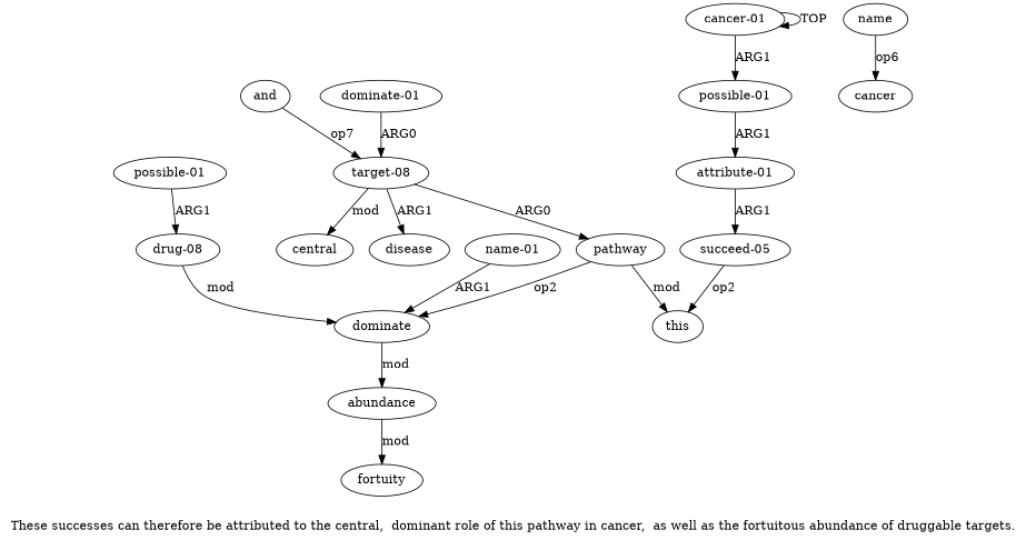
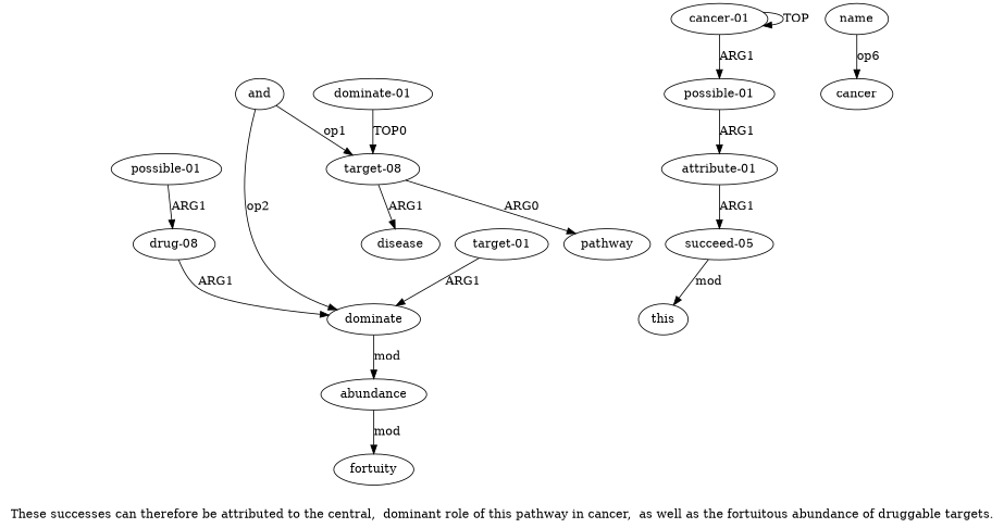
  digraph {
    label="These successes can therefore be attributed to the central,  dominant role of this pathway in cancer,  as well as the fortuitous abundance of druggable targets."
    node [color=black gold_label="possible-01" test_label="possible-01"]
    edge [color=black gold_label=ARG1 test_label=ARG1]
    n1 [gold_ind=15 gold_label=fortuity label=fortuity test_ind=15 test_label=fortuity]
    n2 [gold_ind=14 gold_label=abundance label=abundance test_ind=14 test_label=abundance]
    n3 [gold_ind=17 label="possible-01" test_ind=17]
    n4 [gold_ind=16 gold_label="drug-01" label="drug-08" test_ind=16 test_label="drug-01"]
    n5 [gold_ind=12 gold_label=thing label=dominate test_ind=12 test_label=thing]
-   n6 [gold_ind=11 gold_label=central label=central test_ind=11 test_label=central]
    n7 [gold_ind=10 gold_label="dominate-01" label="dominate-01" test_ind=10 test_label="dominate-01"]
    n8 [gold_ind=6 gold_label="play-08" label="target-08" test_ind=6 test_label="play-08"]
    n9 [gold_ind=7 gold_label=pathway label=pathway test_ind=7 test_label=pathway]
    n10 [gold_ind=8 gold_label=disease label=disease test_ind=8 test_label=disease]
    n11 [gold_ind=4 gold_label=this label=this test_ind=4 test_label=this]
-   n12 [gold_ind=13 gold_label="target-01" label="name-01" test_ind=13 test_label="target-01"]
+   n12 [gold_ind=13 gold_label="target-01" label="target-01" test_ind=13 test_label="target-01"]
    n13 [gold_ind=1 label="possible-01" test_ind=1]
    n14 [gold_ind=2 gold_label="attribute-01" label="attribute-01" test_ind=2 test_label="attribute-01"]
    n15 [gold_ind=3 gold_label="succeed-01" label="succeed-05" test_ind=3 test_label="succeed-01"]
    n16 [gold_ind=5 gold_label=and label=and test_ind=5 test_label=and]
    n17 [gold_ind=0 gold_label="infer-01" label="cancer-01" test_ind=0 test_label="infer-01"]
    n18 [gold_ind=9 gold_label=name label=name test_ind=9 test_label=name]
    n19 [gold_ind=-1 gold_label=cancer label=cancer test_ind=-1 test_label=cancer]
    n2 -> n1 [gold_label=mod label=mod test_label=mod]
    n3 -> n4 [label=ARG1]
-   n4 -> n5 [label=mod]
+   n4 -> n5 [label=ARG1]
    n5 -> n2 [gold_label=mod label=mod test_label=mod]
-   n7 -> n8 [gold_label=ARG0 label=ARG0 test_label=ARG0]
-   n8 -> n6 [gold_label=mod label=mod test_label=mod]
+   n7 -> n8 [gold_label=ARG0 label=TOP0 test_label=ARG0]
    n8 -> n9 [gold_label=ARG0 label=ARG0 test_label=ARG0]
    n8 -> n10 [label=ARG1]
-   n9 -> n11 [gold_label=mod label=mod test_label=mod]
    n12 -> n5 [label=ARG1]
    n13 -> n14 [label=ARG1]
    n14 -> n15 [label=ARG1]
-   n15 -> n11 [gold_label=mod label=op2 test_label=mod]
-   n9 -> n5 [gold_label=op2 label=op2 test_label=op2]
-   n16 -> n8 [gold_label=op1 label=op7 test_label=op1]
+   n15 -> n11 [gold_label=mod label=mod test_label=mod]
+   n16 -> n5 [gold_label=op2 label=op2 test_label=op2]
+   n16 -> n8 [gold_label=op1 label=op1 test_label=op1]
    n17 -> n13 [label=ARG1]
    n17 -> n17 [gold_label=TOP label=TOP test_label=TOP]
    n18 -> n19 [gold_label=op1 label=op6 test_label=op1]
  }
